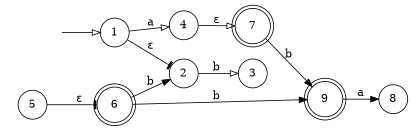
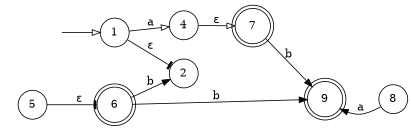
  digraph {
    compound=true
    rankdir=LR
    node [shape=circle]
    edge [arrowhead=normal]
    6 [shape=doublecircle]
    9 [shape=doublecircle]
    2
-   3
    7 [shape=doublecircle]
    begin [style=invis]
    1
    4
    5
    8
    6 -> 9 [label=b]
    6 -> 2 [label=b]
-   2 -> 3 [arrowhead=onormal label=b]
    7 -> 9 [label=b]
    begin -> 1 [arrowhead=onormal]
    1 -> 2 [arrowhead=tee label="ε"]
    1 -> 4 [arrowhead=onormal label=a]
    4 -> 7 [arrowhead=onormal label="ε"]
    5 -> 6 [arrowhead=tee label="ε"]
-   9 -> 8 [label=a]
+   8 -> 9 [label=a]
  }
